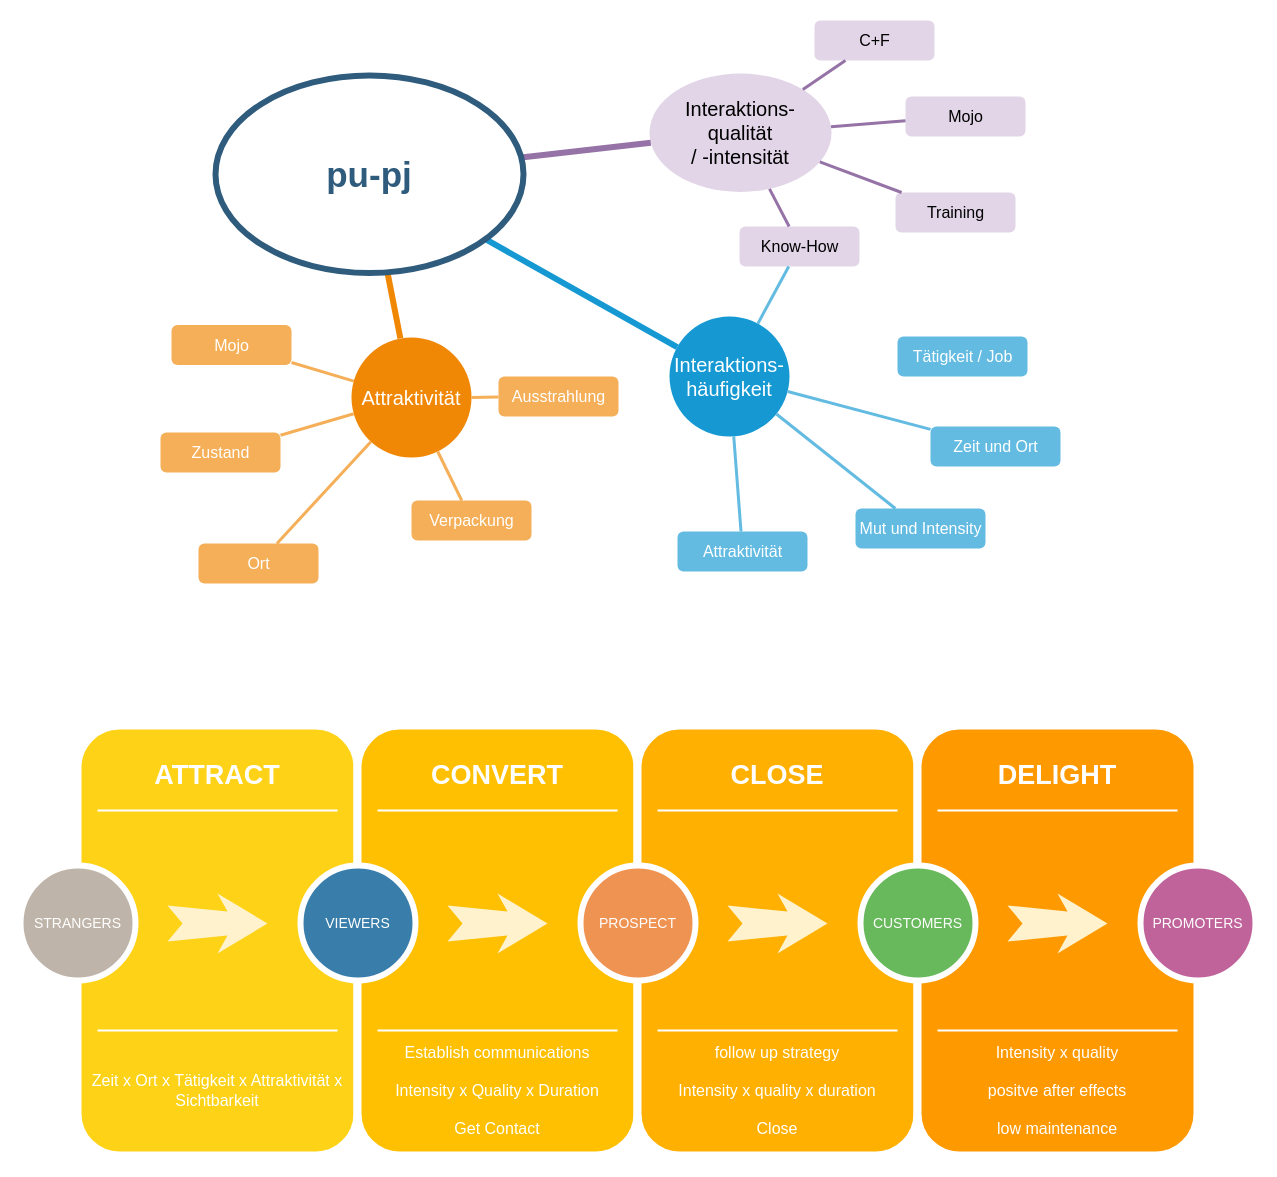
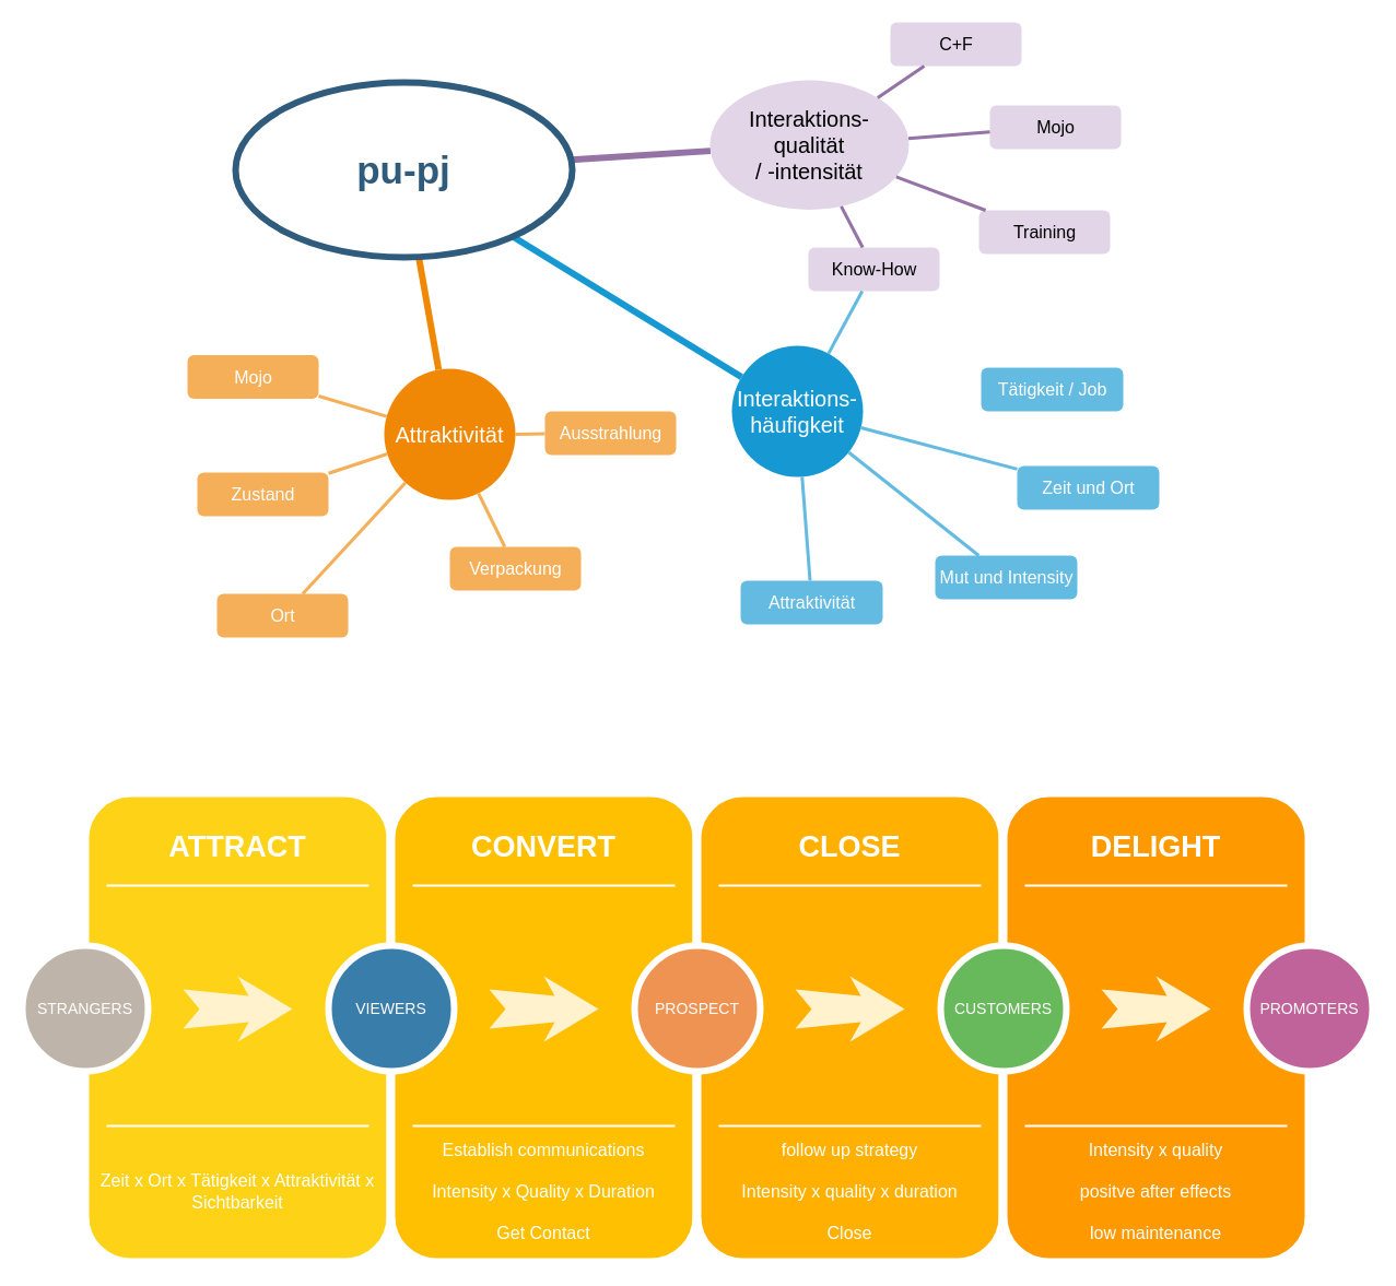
  <mxCell id="0" />
  <mxCell id="1" parent="0" />
  <mxCell id="2" value="Interaktions-&lt;br&gt;häufigkeit" style="ellipse;whiteSpace=wrap;html=1;shadow=0;fontFamily=Helvetica;fontSize=20;fontColor=#FFFFFF;align=center;strokeWidth=3;fillColor=#1699D3;strokeColor=none;" parent="1" vertex="1"><mxGeometry x="669" y="316" width="120" height="120" as="geometry" /></mxCell>
  <mxCell id="3" value="Attraktivität" style="ellipse;whiteSpace=wrap;html=1;shadow=0;fontFamily=Helvetica;fontSize=20;fontColor=#FFFFFF;align=center;strokeWidth=3;fillColor=#F08705;strokeColor=none;gradientColor=none;" parent="1" vertex="1"><mxGeometry x="351" y="337" width="120" height="120" as="geometry" /></mxCell>
  <mxCell id="4" value="Interaktions-&lt;br&gt;qualität&lt;br&gt;/ -intensität" style="ellipse;whiteSpace=wrap;html=1;shadow=0;fontFamily=Helvetica;fontSize=20;align=center;strokeWidth=3;fillColor=#e1d5e7;strokeColor=none;" parent="1" vertex="1"><mxGeometry x="649" y="73" width="182" height="118.5" as="geometry" /></mxCell>
  <mxCell id="5" value="Verpackung" style="rounded=1;fillColor=#f5af58;strokeColor=none;strokeWidth=3;shadow=0;html=1;fontColor=#FFFFFF;fontSize=16;" parent="1" vertex="1"><mxGeometry x="411" y="500" width="120" height="40" as="geometry" /></mxCell>
  <mxCell id="6" style="endArrow=none;strokeWidth=6;strokeColor=#1699D3;html=1;" parent="1" source="31" target="2" edge="1"><mxGeometry relative="1" as="geometry" /></mxCell>
  <mxCell id="7" style="endArrow=none;strokeWidth=6;strokeColor=#f08705;html=1;" parent="1" source="31" target="3" edge="1"><mxGeometry relative="1" as="geometry" /></mxCell>
  <mxCell id="8" value="" style="edgeStyle=none;endArrow=none;strokeWidth=6;strokeColor=#9673a6;html=1;fillColor=#e1d5e7;" parent="1" source="31" target="4" edge="1"><mxGeometry x="-7.5" y="489.05" width="100" height="100" as="geometry"><mxPoint x="607.351" y="141.995" as="sourcePoint" /><mxPoint x="-227.5" y="-478.95" as="targetPoint" /></mxGeometry></mxCell>
  <mxCell id="9" value="Attraktivität" style="rounded=1;fillColor=#64BBE2;strokeColor=none;strokeWidth=3;shadow=0;html=1;fontColor=#FFFFFF;fontSize=16;" parent="1" vertex="1"><mxGeometry x="677" y="531" width="130" height="40" as="geometry" /></mxCell>
  <mxCell id="10" value="Zeit und Ort" style="rounded=1;fillColor=#64BBE2;strokeColor=none;strokeWidth=3;shadow=0;html=1;fontColor=#FFFFFF;fontSize=16;" parent="1" vertex="1"><mxGeometry x="930" y="426" width="130" height="40" as="geometry" /></mxCell>
  <mxCell id="11" value="Mut und Intensity" style="rounded=1;fillColor=#64BBE2;strokeColor=none;strokeWidth=3;shadow=0;html=1;fontColor=#FFFFFF;fontSize=16;" parent="1" vertex="1"><mxGeometry x="855" y="508" width="130" height="40" as="geometry" /></mxCell>
  <mxCell id="12" value="" style="edgeStyle=none;endArrow=none;strokeWidth=3;strokeColor=#64BBE2;html=1;" parent="1" source="2" target="11" edge="1"><mxGeometry x="467.5" y="1262.5" width="100" height="100" as="geometry"><mxPoint x="147.5" y="394.5" as="sourcePoint" /><mxPoint x="247.5" y="294.5" as="targetPoint" /></mxGeometry></mxCell>
  <mxCell id="13" value="" style="edgeStyle=none;endArrow=none;strokeWidth=3;strokeColor=#64BBE2;html=1;" parent="1" source="2" target="9" edge="1"><mxGeometry x="467.5" y="1262.5" width="100" height="100" as="geometry"><mxPoint x="147.5" y="394.5" as="sourcePoint" /><mxPoint x="247.5" y="294.5" as="targetPoint" /></mxGeometry></mxCell>
  <mxCell id="14" value="" style="edgeStyle=none;endArrow=none;strokeWidth=3;strokeColor=#64BBE2;html=1;" parent="1" source="2" target="10" edge="1"><mxGeometry x="467.5" y="1262.5" width="100" height="100" as="geometry"><mxPoint x="147.5" y="394.5" as="sourcePoint" /><mxPoint x="247.5" y="294.5" as="targetPoint" /></mxGeometry></mxCell>
  <mxCell id="15" value="Ort" style="rounded=1;fillColor=#f5af58;strokeColor=none;strokeWidth=3;shadow=0;html=1;fontColor=#FFFFFF;fontSize=16;" parent="1" vertex="1"><mxGeometry x="198" y="543" width="120" height="40" as="geometry" /></mxCell>
- <mxCell id="16" value="Zustand" style="rounded=1;fillColor=#f5af58;strokeColor=none;strokeWidth=3;shadow=0;html=1;fontColor=#FFFFFF;fontSize=16;" parent="1" vertex="1"><mxGeometry x="160" y="432" width="120" height="40" as="geometry" /></mxCell>
+ <mxCell id="16" value="Zustand" style="rounded=1;fillColor=#f5af58;strokeColor=none;strokeWidth=3;shadow=0;html=1;fontColor=#FFFFFF;fontSize=16;" parent="1" vertex="1"><mxGeometry x="180" y="432" width="120" height="40" as="geometry" /></mxCell>
  <mxCell id="17" value="Ausstrahlung" style="rounded=1;fillColor=#f5af58;strokeColor=none;strokeWidth=3;shadow=0;html=1;fontColor=#FFFFFF;fontSize=16;" parent="1" vertex="1"><mxGeometry x="498" y="376" width="120" height="40" as="geometry" /></mxCell>
  <mxCell id="18" value="" style="edgeStyle=none;endArrow=none;strokeWidth=3;strokeColor=#F5AF58;html=1;" parent="1" source="3" target="5" edge="1"><mxGeometry x="-473.5" y="1284.5" width="100" height="100" as="geometry"><mxPoint x="-793.5" y="416.5" as="sourcePoint" /><mxPoint x="-693.5" y="316.5" as="targetPoint" /></mxGeometry></mxCell>
  <mxCell id="19" value="" style="edgeStyle=none;endArrow=none;strokeWidth=3;strokeColor=#F5AF58;html=1;" parent="1" source="3" target="15" edge="1"><mxGeometry x="-473.5" y="1284.5" width="100" height="100" as="geometry"><mxPoint x="-793.5" y="416.5" as="sourcePoint" /><mxPoint x="-693.5" y="316.5" as="targetPoint" /></mxGeometry></mxCell>
  <mxCell id="20" value="" style="edgeStyle=none;endArrow=none;strokeWidth=3;strokeColor=#F5AF58;html=1;" parent="1" source="3" target="16" edge="1"><mxGeometry x="-473.5" y="1284.5" width="100" height="100" as="geometry"><mxPoint x="-793.5" y="416.5" as="sourcePoint" /><mxPoint x="-693.5" y="316.5" as="targetPoint" /></mxGeometry></mxCell>
  <mxCell id="21" value="" style="edgeStyle=none;endArrow=none;strokeWidth=3;strokeColor=#F5AF58;html=1;" parent="1" source="3" target="17" edge="1"><mxGeometry x="-473.5" y="1284.5" width="100" height="100" as="geometry"><mxPoint x="-793.5" y="416.5" as="sourcePoint" /><mxPoint x="-693.5" y="316.5" as="targetPoint" /></mxGeometry></mxCell>
  <mxCell id="22" value="" style="edgeStyle=orthogonalEdgeStyle;rounded=0;orthogonalLoop=1;jettySize=auto;html=1;fillColor=#e1d5e7;strokeColor=none;" parent="1" source="23" edge="1"><mxGeometry relative="1" as="geometry"><mxPoint x="849.5" y="107" as="targetPoint" /></mxGeometry></mxCell>
  <mxCell id="23" value="C+F" style="rounded=1;fillColor=#e1d5e7;strokeWidth=3;shadow=0;html=1;strokeColor=none;fontSize=16;" parent="1" vertex="1"><mxGeometry x="814" y="20" width="120" height="40" as="geometry" /></mxCell>
  <mxCell id="24" value="Know-How" style="rounded=1;fillColor=#e1d5e7;strokeWidth=3;shadow=0;html=1;strokeColor=none;fontSize=16;" parent="1" vertex="1"><mxGeometry x="739" y="226" width="120" height="40" as="geometry" /></mxCell>
  <mxCell id="25" value="Training" style="rounded=1;fillColor=#e1d5e7;strokeWidth=3;shadow=0;html=1;strokeColor=none;fontSize=16;" parent="1" vertex="1"><mxGeometry x="895" y="192" width="120" height="40" as="geometry" /></mxCell>
  <mxCell id="26" value="Mojo" style="rounded=1;fillColor=#e1d5e7;strokeWidth=3;shadow=0;html=1;strokeColor=none;fontSize=16;" parent="1" vertex="1"><mxGeometry x="905" y="96" width="120" height="40" as="geometry" /></mxCell>
  <mxCell id="27" value="" style="edgeStyle=none;endArrow=none;strokeWidth=3;html=1;fillColor=#e1d5e7;strokeColor=#9673a6;" parent="1" source="4" target="23" edge="1"><mxGeometry x="774.5" y="-65.0" width="100" height="100" as="geometry"><mxPoint x="454.5" y="-933" as="sourcePoint" /><mxPoint x="846.9" y="29.5" as="targetPoint" /></mxGeometry></mxCell>
  <mxCell id="28" value="" style="edgeStyle=none;endArrow=none;strokeWidth=3;html=1;fillColor=#e1d5e7;strokeColor=#9673a6;" parent="1" source="4" target="24" edge="1"><mxGeometry x="774.5" y="-65.0" width="100" height="100" as="geometry"><mxPoint x="454.5" y="-933" as="sourcePoint" /><mxPoint x="554.5" y="-1033" as="targetPoint" /></mxGeometry></mxCell>
  <mxCell id="29" value="" style="edgeStyle=none;endArrow=none;strokeWidth=3;html=1;fillColor=#e1d5e7;strokeColor=#9673a6;" parent="1" source="4" target="25" edge="1"><mxGeometry x="774.5" y="-65.0" width="100" height="100" as="geometry"><mxPoint x="454.5" y="-933" as="sourcePoint" /><mxPoint x="554.5" y="-1033" as="targetPoint" /></mxGeometry></mxCell>
  <mxCell id="30" value="" style="edgeStyle=none;endArrow=none;strokeWidth=3;html=1;fillColor=#e1d5e7;strokeColor=#9673a6;" parent="1" source="4" target="26" edge="1"><mxGeometry x="774.5" y="-65.0" width="100" height="100" as="geometry"><mxPoint x="454.5" y="-933" as="sourcePoint" /><mxPoint x="554.5" y="-1033" as="targetPoint" /></mxGeometry></mxCell>
- <mxCell id="31" value="&lt;font style=&quot;font-size: 35px&quot;&gt;pu-pj&lt;/font&gt;" style="ellipse;whiteSpace=wrap;html=1;shadow=0;fontFamily=Helvetica;fontSize=30;fontColor=#2F5B7C;align=center;strokeColor=#2F5B7C;strokeWidth=6;fillColor=#FFFFFF;fontStyle=1;gradientColor=none;" parent="1" vertex="1"><mxGeometry x="215" y="75" width="308" height="197.5" as="geometry" /></mxCell>
+ <mxCell id="31" value="&lt;font style=&quot;font-size: 35px&quot;&gt;pu-pj&lt;/font&gt;" style="ellipse;whiteSpace=wrap;html=1;shadow=0;fontFamily=Helvetica;fontSize=30;fontColor=#2F5B7C;align=center;strokeColor=#2F5B7C;strokeWidth=6;fillColor=#FFFFFF;fontStyle=1;gradientColor=none;" parent="1" vertex="1"><mxGeometry x="215" y="75" width="308" height="160" as="geometry" /></mxCell>
  <mxCell id="32" value="" style="whiteSpace=wrap;html=1;rounded=1;shadow=0;strokeWidth=8;fontSize=20;align=center;fillColor=#FED217;strokeColor=#FFFFFF;" parent="1" vertex="1"><mxGeometry x="77" y="725" width="280" height="430" as="geometry" /></mxCell>
  <mxCell id="33" value="ATTRACT" style="text;html=1;strokeColor=none;fillColor=none;align=center;verticalAlign=middle;whiteSpace=wrap;rounded=0;shadow=0;fontSize=27;fontColor=#FFFFFF;fontStyle=1" parent="1" vertex="1"><mxGeometry x="77" y="745" width="280" height="60" as="geometry" /></mxCell>
  <mxCell id="34" value="Zeit x Ort x Tätigkeit x Attraktivität x Sichtbarkeit" style="text;html=1;strokeColor=none;fillColor=none;align=center;verticalAlign=middle;whiteSpace=wrap;rounded=0;shadow=0;fontSize=16;fontColor=#FFFFFF;" parent="1" vertex="1"><mxGeometry x="77" y="1045" width="280" height="90" as="geometry" /></mxCell>
  <mxCell id="35" value="" style="line;strokeWidth=2;html=1;rounded=0;shadow=0;fontSize=27;align=center;fillColor=none;strokeColor=#FFFFFF;" parent="1" vertex="1"><mxGeometry x="97" y="805" width="240" height="10" as="geometry" /></mxCell>
  <mxCell id="36" value="" style="line;strokeWidth=2;html=1;rounded=0;shadow=0;fontSize=27;align=center;fillColor=none;strokeColor=#FFFFFF;" parent="1" vertex="1"><mxGeometry x="97" y="1025" width="240" height="10" as="geometry" /></mxCell>
  <mxCell id="37" value="STRANGERS" style="ellipse;whiteSpace=wrap;html=1;rounded=0;shadow=0;strokeWidth=6;fontSize=14;align=center;fillColor=#BFB4A9;strokeColor=#FFFFFF;fontColor=#FFFFFF;" parent="1" vertex="1"><mxGeometry x="20" y="865" width="115" height="115" as="geometry" /></mxCell>
  <mxCell id="38" value="" style="html=1;shadow=0;dashed=0;align=center;verticalAlign=middle;shape=mxgraph.arrows2.stylisedArrow;dy=0.6;dx=40;notch=15;feather=0.4;rounded=0;strokeWidth=1;fontSize=27;strokeColor=none;fillColor=#fff2cc;" parent="1" vertex="1"><mxGeometry x="167" y="893" width="100" height="60" as="geometry" /></mxCell>
  <mxCell id="39" value="" style="whiteSpace=wrap;html=1;rounded=1;shadow=0;strokeWidth=8;fontSize=20;align=center;fillColor=#FFC001;strokeColor=#FFFFFF;" parent="1" vertex="1"><mxGeometry x="357" y="725" width="280" height="430" as="geometry" /></mxCell>
  <mxCell id="40" value="CONVERT" style="text;html=1;strokeColor=none;fillColor=none;align=center;verticalAlign=middle;whiteSpace=wrap;rounded=0;shadow=0;fontSize=27;fontColor=#FFFFFF;fontStyle=1" parent="1" vertex="1"><mxGeometry x="357" y="745" width="280" height="60" as="geometry" /></mxCell>
  <mxCell id="41" value="Establish communications&lt;br style=&quot;font-size: 16px;&quot;&gt;&lt;br style=&quot;font-size: 16px;&quot;&gt;Intensity x Quality x Duration&lt;br style=&quot;font-size: 16px;&quot;&gt;&lt;br style=&quot;font-size: 16px;&quot;&gt;Get Contact" style="text;html=1;strokeColor=none;fillColor=none;align=center;verticalAlign=middle;whiteSpace=wrap;rounded=0;shadow=0;fontSize=16;fontColor=#FFFFFF;" parent="1" vertex="1"><mxGeometry x="357" y="1045" width="280" height="90" as="geometry" /></mxCell>
  <mxCell id="42" value="" style="line;strokeWidth=2;html=1;rounded=0;shadow=0;fontSize=27;align=center;fillColor=none;strokeColor=#FFFFFF;" parent="1" vertex="1"><mxGeometry x="377" y="805" width="240" height="10" as="geometry" /></mxCell>
  <mxCell id="43" value="" style="line;strokeWidth=2;html=1;rounded=0;shadow=0;fontSize=27;align=center;fillColor=none;strokeColor=#FFFFFF;" parent="1" vertex="1"><mxGeometry x="377" y="1025" width="240" height="10" as="geometry" /></mxCell>
  <mxCell id="44" value="VIEWERS" style="ellipse;whiteSpace=wrap;html=1;rounded=0;shadow=0;strokeWidth=6;fontSize=14;align=center;fillColor=#397DAA;strokeColor=#FFFFFF;fontColor=#FFFFFF;" parent="1" vertex="1"><mxGeometry x="300" y="865" width="115" height="115" as="geometry" /></mxCell>
  <mxCell id="45" value="" style="html=1;shadow=0;dashed=0;align=center;verticalAlign=middle;shape=mxgraph.arrows2.stylisedArrow;dy=0.6;dx=40;notch=15;feather=0.4;rounded=0;strokeWidth=1;fontSize=27;strokeColor=none;fillColor=#fff2cc;" parent="1" vertex="1"><mxGeometry x="447" y="893" width="100" height="60" as="geometry" /></mxCell>
  <mxCell id="46" value="" style="whiteSpace=wrap;html=1;rounded=1;shadow=0;strokeWidth=8;fontSize=20;align=center;fillColor=#FFB001;strokeColor=#FFFFFF;" parent="1" vertex="1"><mxGeometry x="637" y="725" width="280" height="430" as="geometry" /></mxCell>
  <mxCell id="47" value="CLOSE" style="text;html=1;strokeColor=none;fillColor=none;align=center;verticalAlign=middle;whiteSpace=wrap;rounded=0;shadow=0;fontSize=27;fontColor=#FFFFFF;fontStyle=1" parent="1" vertex="1"><mxGeometry x="637" y="745" width="280" height="60" as="geometry" /></mxCell>
  <mxCell id="48" value="follow up strategy&lt;br style=&quot;font-size: 16px;&quot;&gt;&lt;br style=&quot;font-size: 16px;&quot;&gt;Intensity x quality x duration&lt;br style=&quot;font-size: 16px;&quot;&gt;&lt;br style=&quot;font-size: 16px;&quot;&gt;Close" style="text;html=1;strokeColor=none;fillColor=none;align=center;verticalAlign=middle;whiteSpace=wrap;rounded=0;shadow=0;fontSize=16;fontColor=#FFFFFF;" parent="1" vertex="1"><mxGeometry x="637" y="1045" width="280" height="90" as="geometry" /></mxCell>
  <mxCell id="49" value="" style="line;strokeWidth=2;html=1;rounded=0;shadow=0;fontSize=27;align=center;fillColor=none;strokeColor=#FFFFFF;" parent="1" vertex="1"><mxGeometry x="657" y="805" width="240" height="10" as="geometry" /></mxCell>
  <mxCell id="50" value="" style="line;strokeWidth=2;html=1;rounded=0;shadow=0;fontSize=27;align=center;fillColor=none;strokeColor=#FFFFFF;" parent="1" vertex="1"><mxGeometry x="657" y="1025" width="240" height="10" as="geometry" /></mxCell>
  <mxCell id="51" value="PROSPECT" style="ellipse;whiteSpace=wrap;html=1;rounded=0;shadow=0;strokeWidth=6;fontSize=14;align=center;fillColor=#EF9353;strokeColor=#FFFFFF;fontColor=#FFFFFF;" parent="1" vertex="1"><mxGeometry x="580" y="865" width="115" height="115" as="geometry" /></mxCell>
  <mxCell id="52" value="" style="html=1;shadow=0;dashed=0;align=center;verticalAlign=middle;shape=mxgraph.arrows2.stylisedArrow;dy=0.6;dx=40;notch=15;feather=0.4;rounded=0;strokeWidth=1;fontSize=27;strokeColor=none;fillColor=#fff2cc;" parent="1" vertex="1"><mxGeometry x="727" y="893" width="100" height="60" as="geometry" /></mxCell>
  <mxCell id="53" value="" style="whiteSpace=wrap;html=1;rounded=1;shadow=0;strokeWidth=8;fontSize=20;align=center;fillColor=#FE9900;strokeColor=#FFFFFF;" parent="1" vertex="1"><mxGeometry x="917" y="725" width="280" height="430" as="geometry" /></mxCell>
  <mxCell id="54" value="DELIGHT" style="text;html=1;strokeColor=none;fillColor=none;align=center;verticalAlign=middle;whiteSpace=wrap;rounded=0;shadow=0;fontSize=27;fontColor=#FFFFFF;fontStyle=1" parent="1" vertex="1"><mxGeometry x="917" y="745" width="280" height="60" as="geometry" /></mxCell>
  <mxCell id="55" value="Intensity x quality&lt;br style=&quot;font-size: 16px;&quot;&gt;&lt;br style=&quot;font-size: 16px;&quot;&gt;positve after effects&lt;br style=&quot;font-size: 16px;&quot;&gt;&lt;br style=&quot;font-size: 16px;&quot;&gt;low maintenance" style="text;html=1;strokeColor=none;fillColor=none;align=center;verticalAlign=middle;whiteSpace=wrap;rounded=0;shadow=0;fontSize=16;fontColor=#FFFFFF;" parent="1" vertex="1"><mxGeometry x="917" y="1045" width="280" height="90" as="geometry" /></mxCell>
  <mxCell id="56" value="" style="line;strokeWidth=2;html=1;rounded=0;shadow=0;fontSize=27;align=center;fillColor=none;strokeColor=#FFFFFF;" parent="1" vertex="1"><mxGeometry x="937" y="805" width="240" height="10" as="geometry" /></mxCell>
  <mxCell id="57" value="" style="line;strokeWidth=2;html=1;rounded=0;shadow=0;fontSize=27;align=center;fillColor=none;strokeColor=#FFFFFF;" parent="1" vertex="1"><mxGeometry x="937" y="1025" width="240" height="10" as="geometry" /></mxCell>
  <mxCell id="58" value="CUSTOMERS" style="ellipse;whiteSpace=wrap;html=1;rounded=0;shadow=0;strokeWidth=6;fontSize=14;align=center;fillColor=#68B85C;strokeColor=#FFFFFF;fontColor=#FFFFFF;" parent="1" vertex="1"><mxGeometry x="860" y="865" width="115" height="115" as="geometry" /></mxCell>
  <mxCell id="59" value="" style="html=1;shadow=0;dashed=0;align=center;verticalAlign=middle;shape=mxgraph.arrows2.stylisedArrow;dy=0.6;dx=40;notch=15;feather=0.4;rounded=0;strokeWidth=1;fontSize=27;strokeColor=none;fillColor=#fff2cc;" parent="1" vertex="1"><mxGeometry x="1007" y="893" width="100" height="60" as="geometry" /></mxCell>
  <mxCell id="60" value="PROMOTERS" style="ellipse;whiteSpace=wrap;html=1;rounded=0;shadow=0;strokeWidth=6;fontSize=14;align=center;fillColor=#BF639A;strokeColor=#FFFFFF;fontColor=#FFFFFF;" parent="1" vertex="1"><mxGeometry x="1140" y="865" width="115" height="115" as="geometry" /></mxCell>
  <mxCell id="61" value="Tätigkeit / Job" style="rounded=1;fillColor=#64BBE2;strokeColor=none;strokeWidth=3;shadow=0;html=1;fontColor=#FFFFFF;fontSize=16;" parent="1" vertex="1"><mxGeometry x="897" y="336" width="130" height="40" as="geometry" /></mxCell>
  <mxCell id="62" value="" style="edgeStyle=none;endArrow=none;strokeWidth=3;strokeColor=#64BBE2;html=1;" parent="1" source="2" target="24" edge="1"><mxGeometry x="477.5" y="1272.5" width="100" height="100" as="geometry"><mxPoint x="1020.744" y="565.089" as="sourcePoint" /><mxPoint x="1077.5" y="550.75" as="targetPoint" /></mxGeometry></mxCell>
  <mxCell id="63" style="edgeStyle=orthogonalEdgeStyle;rounded=0;orthogonalLoop=1;jettySize=auto;html=1;exitX=0.5;exitY=1;exitDx=0;exitDy=0;strokeColor=#000000;" parent="1" source="26" target="26" edge="1"><mxGeometry relative="1" as="geometry" /></mxCell>
  <mxCell id="64" value="Mojo" style="rounded=1;fillColor=#f5af58;strokeColor=none;strokeWidth=3;shadow=0;html=1;fontColor=#FFFFFF;fontSize=16;" vertex="1" parent="1"><mxGeometry x="171" y="324.52" width="120" height="40" as="geometry" /></mxCell>
  <mxCell id="65" value="" style="edgeStyle=none;endArrow=none;strokeWidth=3;strokeColor=#F5AF58;html=1;" edge="1" parent="1" target="64" source="3"><mxGeometry x="-462.5" y="1177.02" width="100" height="100" as="geometry"><mxPoint x="364.309" y="306.003" as="sourcePoint" /><mxPoint x="-682.5" y="209.02" as="targetPoint" /></mxGeometry></mxCell>
